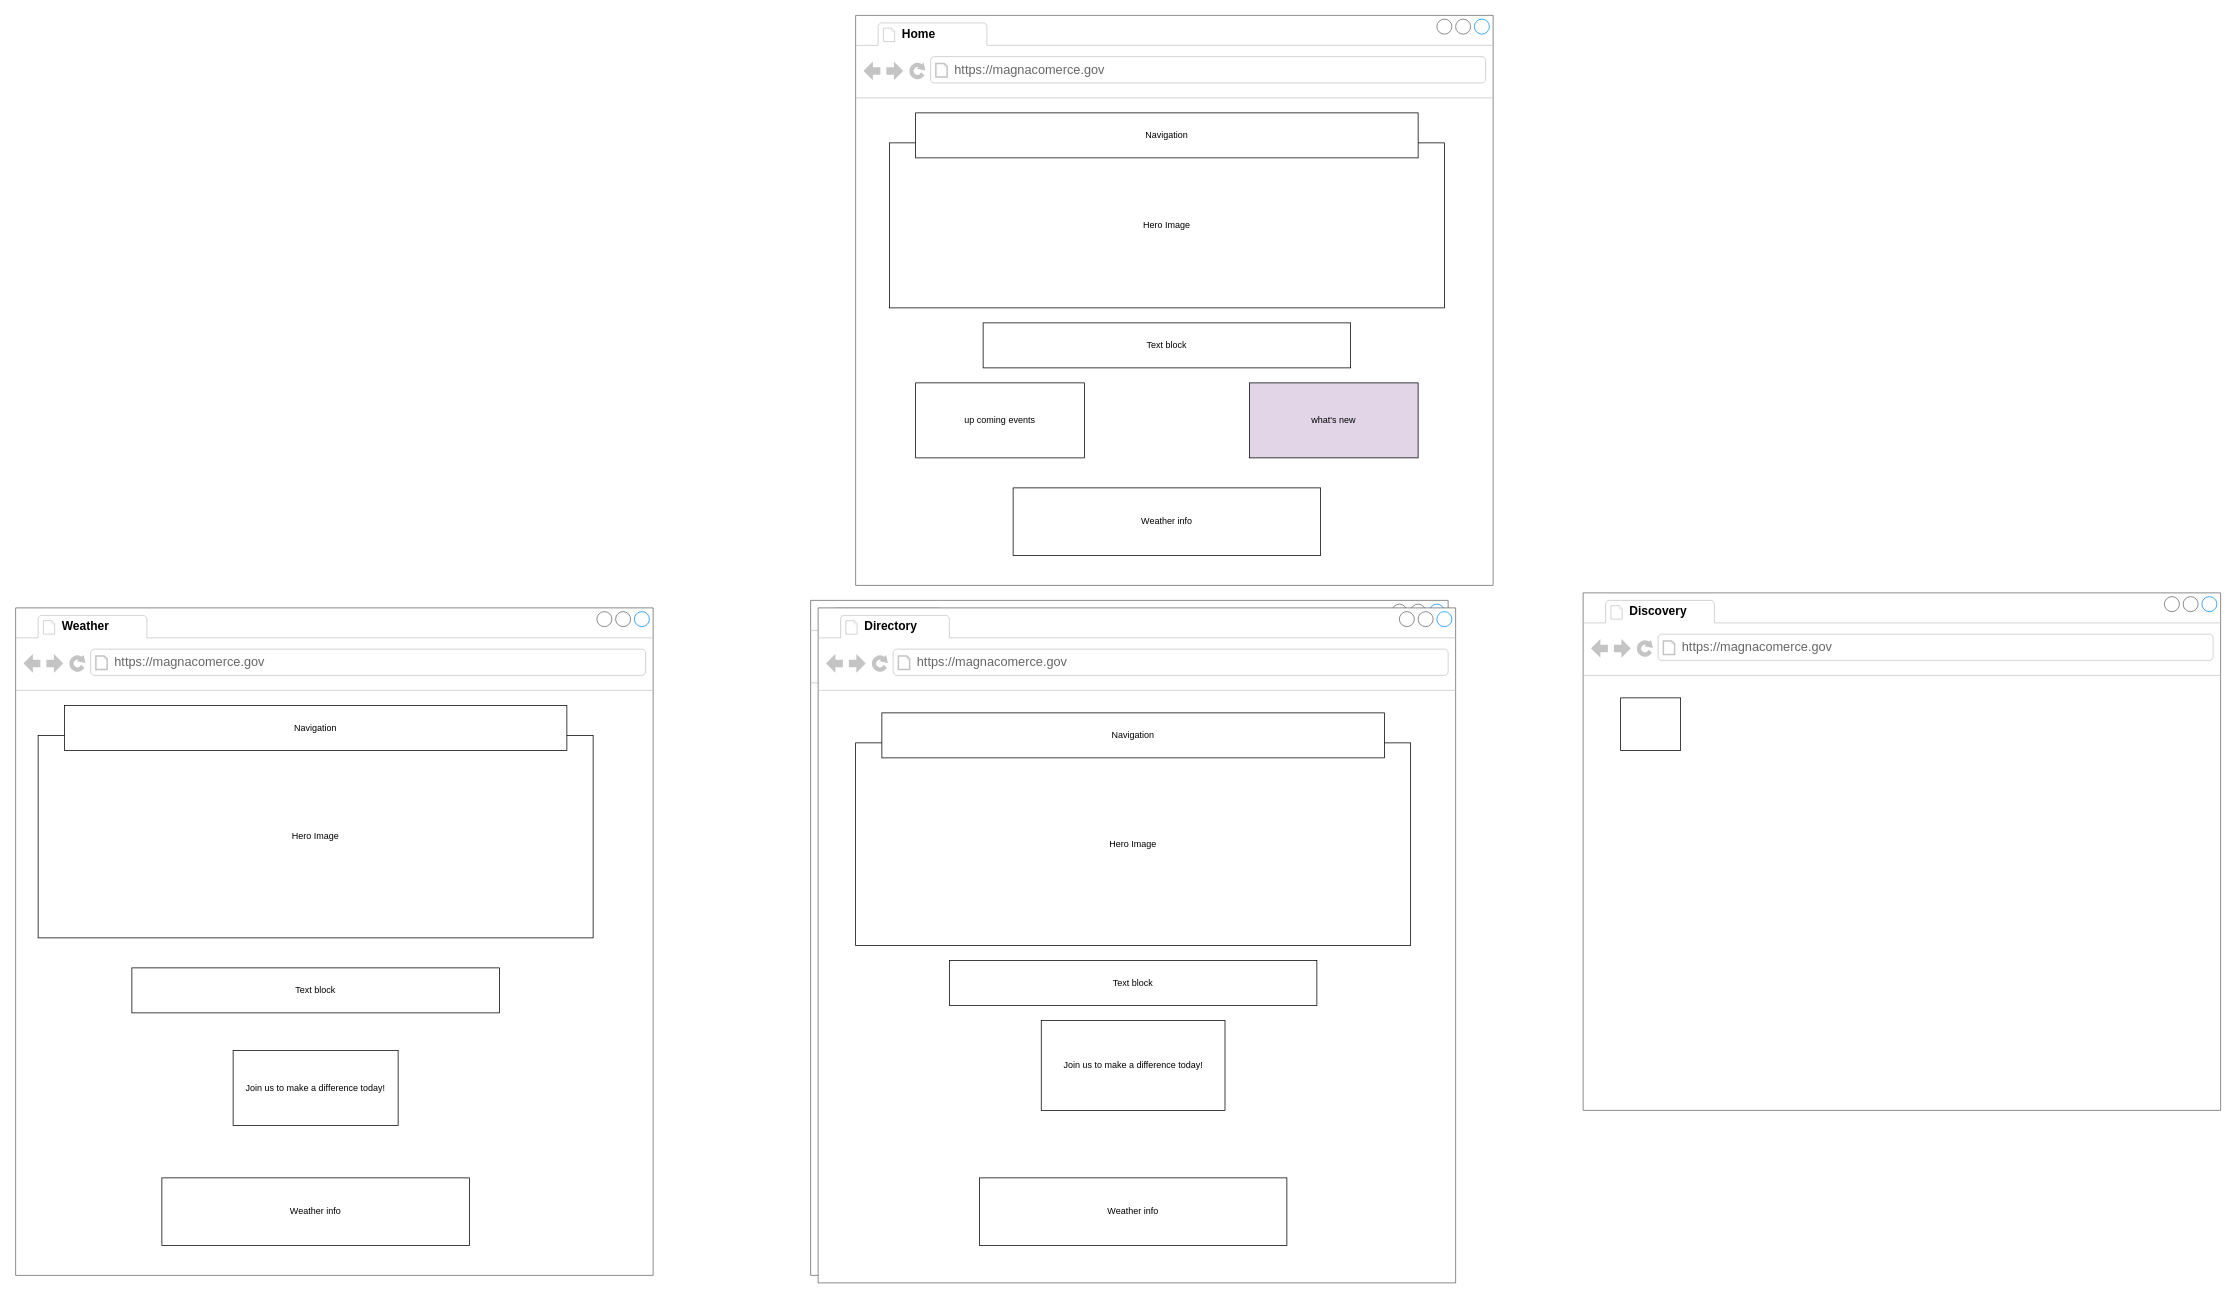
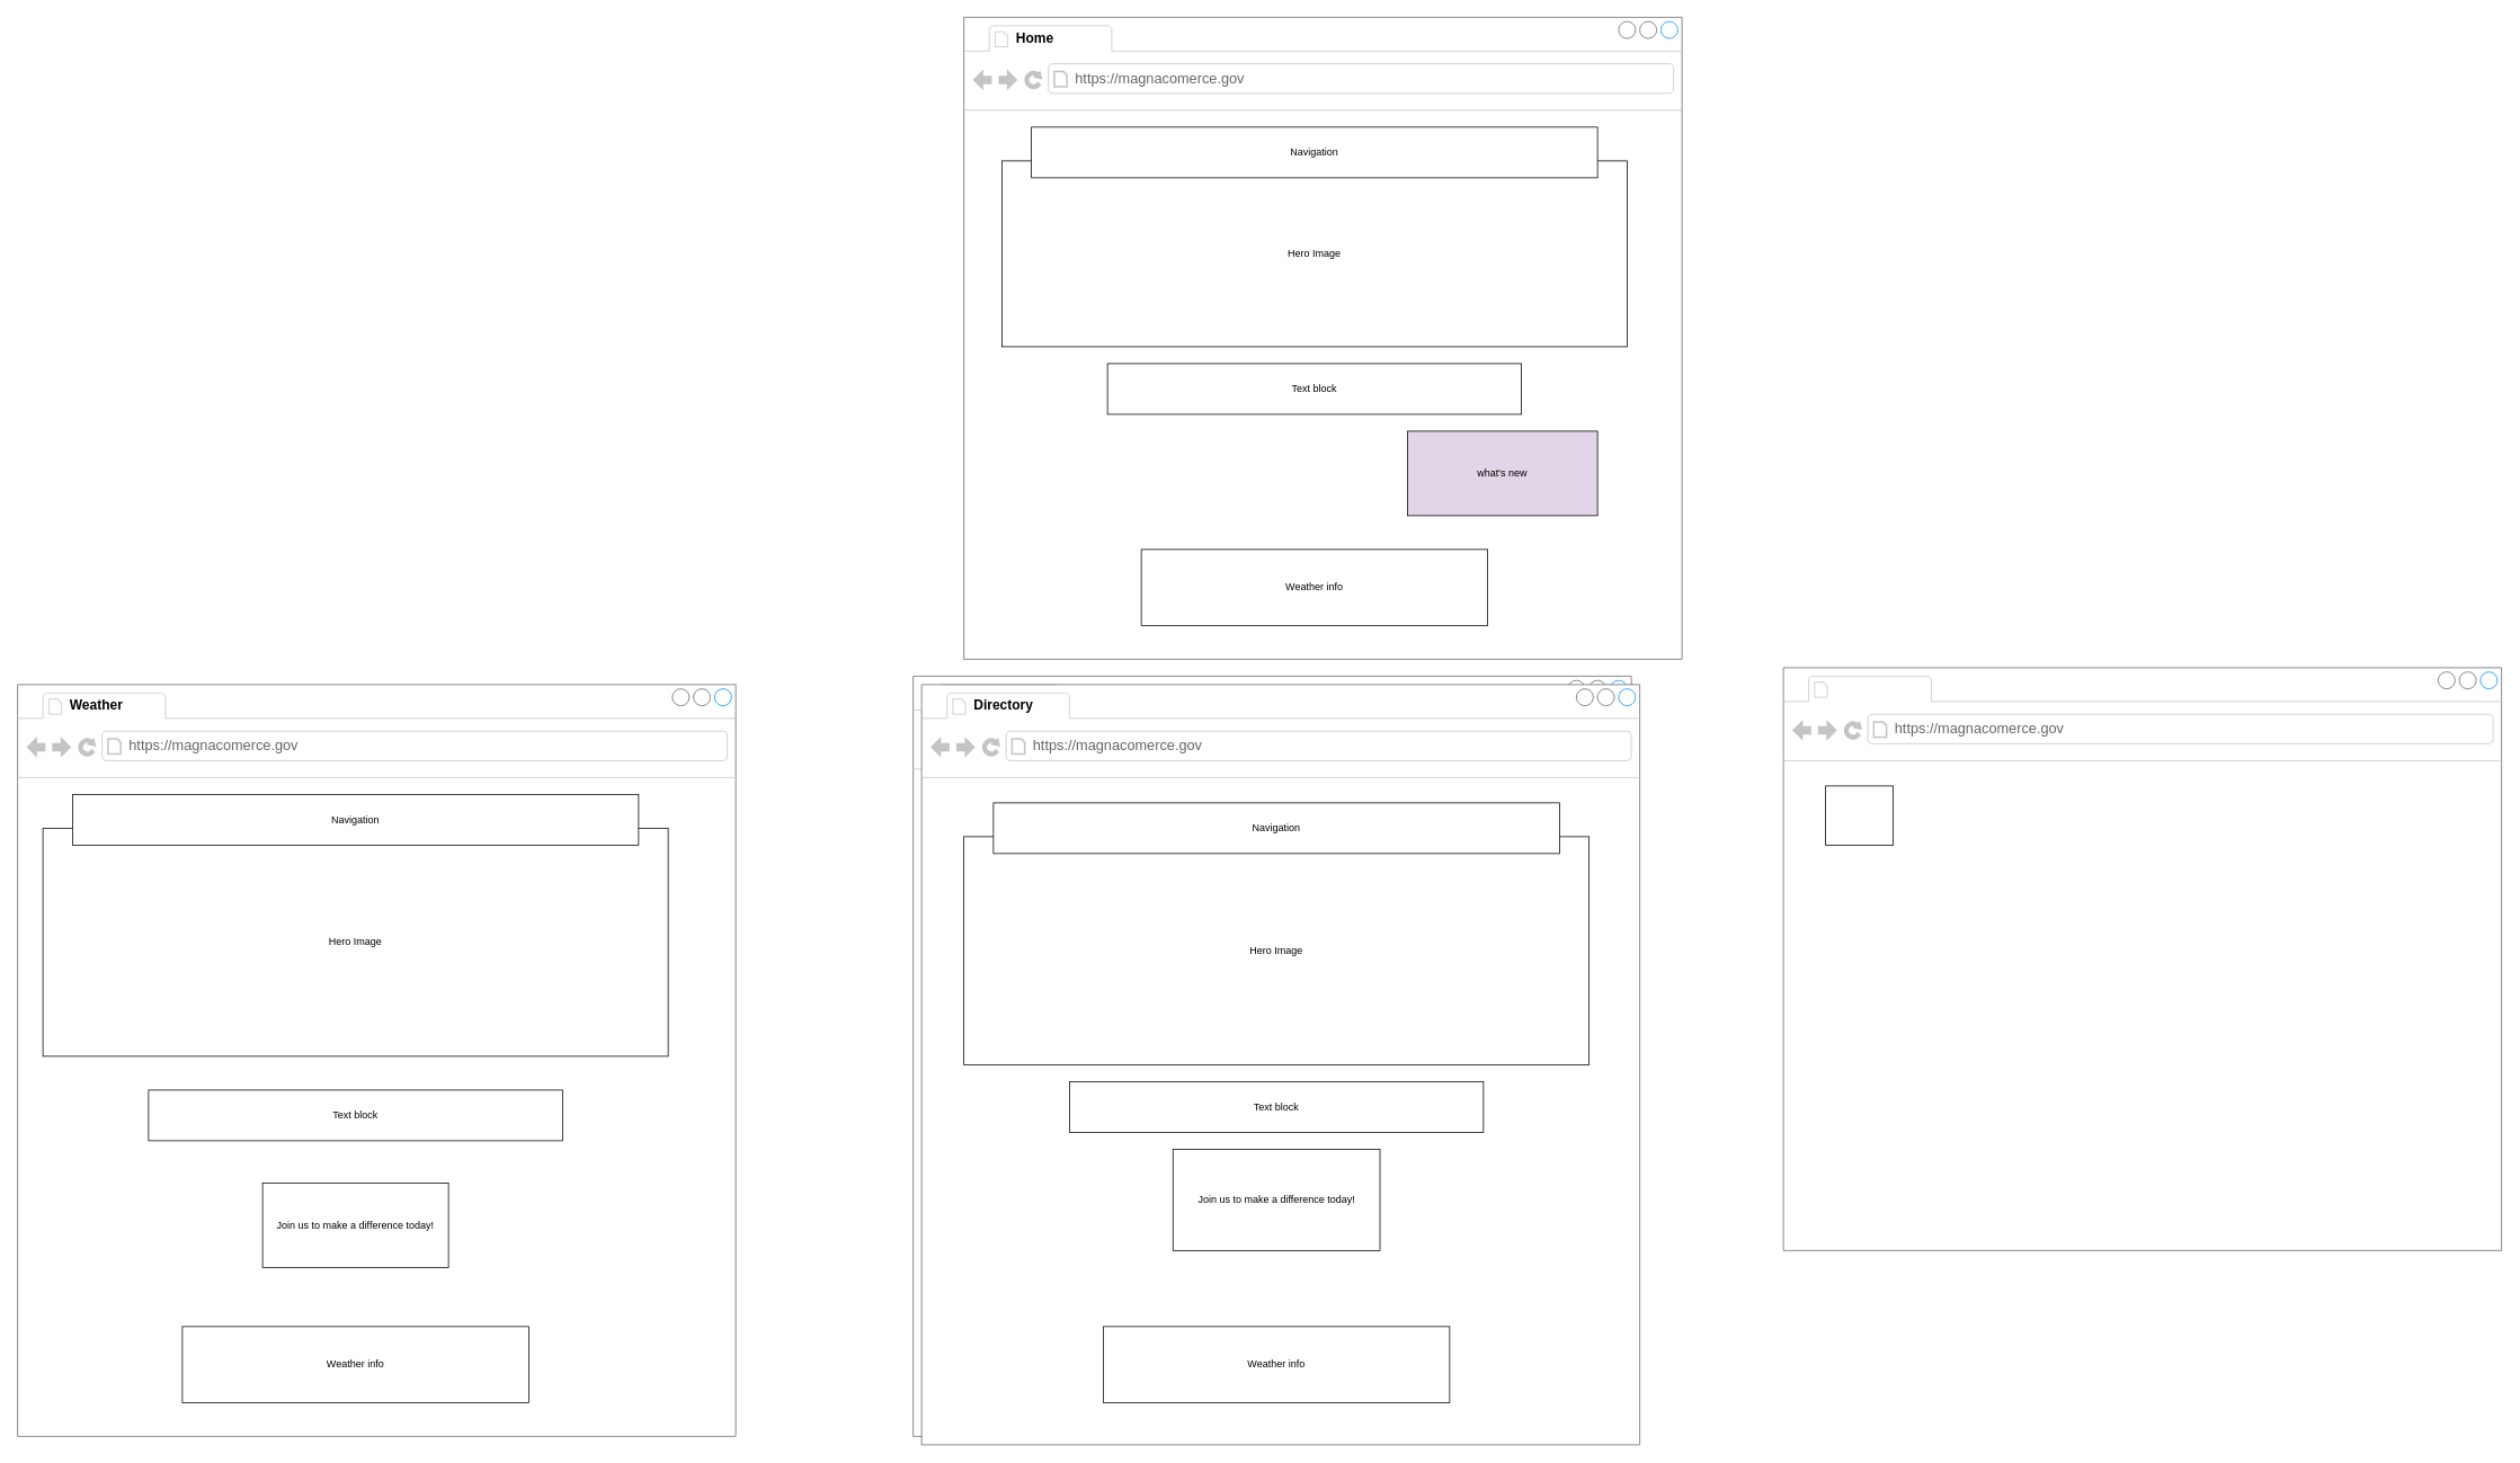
  <mxCell id="0" />
  <mxCell id="1" parent="0" />
  <mxCell id="2" value="" style="strokeWidth=1;shadow=0;dashed=0;align=center;html=1;shape=mxgraph.mockup.containers.browserWindow;rSize=0;strokeColor=#666666;strokeColor2=#008cff;strokeColor3=#c4c4c4;mainText=,;recursiveResize=0;" parent="1" vertex="1"><mxGeometry width="850" height="760" as="geometry" x="1140" y="20" /></mxCell>
  <mxCell id="3" value="&lt;strong style=&quot;color: rgb(0, 0, 0); font-family: Montserrat, Helvetica, sans-serif; font-size: 16px;&quot;&gt;Home&lt;/strong&gt;&amp;nbsp;" style="strokeWidth=1;shadow=0;dashed=0;align=center;html=1;shape=mxgraph.mockup.containers.anchor;fontSize=17;fontColor=#666666;align=left;whiteSpace=wrap;" parent="2" vertex="1"><mxGeometry x="60" y="12" width="165" height="26" as="geometry" /></mxCell>
  <mxCell id="4" value="https://magnacomerce.gov" style="strokeWidth=1;shadow=0;dashed=0;align=center;html=1;shape=mxgraph.mockup.containers.anchor;rSize=0;fontSize=17;fontColor=#666666;align=left;" parent="2" vertex="1"><mxGeometry x="130" y="60" width="250" height="26" as="geometry" /></mxCell>
  <mxCell id="5" value="Hero Image" style="rounded=0;whiteSpace=wrap;html=1;" parent="2" vertex="1"><mxGeometry x="45" y="170" width="740" height="220" as="geometry" /></mxCell>
  <mxCell id="6" value="Navigation" style="rounded=0;whiteSpace=wrap;html=1;" parent="2" vertex="1"><mxGeometry x="80" y="130" width="670" height="60" as="geometry" /></mxCell>
- <mxCell id="7" value="up coming events" style="rounded=0;whiteSpace=wrap;html=1;" vertex="1" parent="2"><mxGeometry x="80" y="490" width="225" height="100" as="geometry" /></mxCell>
  <mxCell id="8" value="what's new" style="rounded=0;whiteSpace=wrap;html=1;fillColor=#e1d5e7;" vertex="1" parent="2"><mxGeometry x="525" y="490" width="225" height="100" as="geometry" /></mxCell>
  <mxCell id="9" value="Weather info" style="rounded=0;whiteSpace=wrap;html=1;" vertex="1" parent="2"><mxGeometry x="210" y="630" width="410" height="90" as="geometry" /></mxCell>
  <mxCell id="10" value="Text block" style="rounded=0;whiteSpace=wrap;html=1;" vertex="1" parent="2"><mxGeometry x="170" y="410" width="490" height="60" as="geometry" /></mxCell>
  <mxCell id="11" value="" style="strokeWidth=1;shadow=0;dashed=0;align=center;html=1;shape=mxgraph.mockup.containers.browserWindow;rSize=0;strokeColor=#666666;strokeColor2=#008cff;strokeColor3=#c4c4c4;mainText=,;recursiveResize=0;" parent="1" vertex="1"><mxGeometry x="2110" y="790" width="850" height="690" as="geometry" /></mxCell>
- <mxCell id="12" value="&lt;font face=&quot;Montserrat, Helvetica, sans-serif&quot; color=&quot;#000000&quot;&gt;&lt;span style=&quot;font-size: 16px;&quot;&gt;&lt;b&gt;Discovery&lt;/b&gt;&lt;/span&gt;&lt;/font&gt;" style="strokeWidth=1;shadow=0;dashed=0;align=center;html=1;shape=mxgraph.mockup.containers.anchor;fontSize=17;fontColor=#666666;align=left;whiteSpace=wrap;" parent="11" vertex="1"><mxGeometry x="60" y="12" width="110" height="26" as="geometry" /></mxCell>
  <mxCell id="13" value="https://magnacomerce.gov" style="strokeWidth=1;shadow=0;dashed=0;align=center;html=1;shape=mxgraph.mockup.containers.anchor;rSize=0;fontSize=17;fontColor=#666666;align=left;" parent="11" vertex="1"><mxGeometry x="130" y="60" width="250" height="26" as="geometry" /></mxCell>
  <mxCell id="14" value="" style="rounded=0;whiteSpace=wrap;html=1;" parent="11" vertex="1"><mxGeometry x="50" y="140" width="80" height="70" as="geometry" /></mxCell>
  <mxCell id="15" value="" style="strokeWidth=1;shadow=0;dashed=0;align=center;html=1;shape=mxgraph.mockup.containers.browserWindow;rSize=0;strokeColor=#666666;strokeColor2=#008cff;strokeColor3=#c4c4c4;mainText=,;recursiveResize=0;" parent="1" vertex="1"><mxGeometry x="1080" y="800" width="850" height="900" as="geometry" /></mxCell>
  <mxCell id="16" value="&lt;font face=&quot;Montserrat, Helvetica, sans-serif&quot; color=&quot;#000000&quot;&gt;&lt;span style=&quot;font-size: 16px;&quot;&gt;&lt;b&gt;Directory&lt;/b&gt;&lt;/span&gt;&lt;/font&gt;" style="strokeWidth=1;shadow=0;dashed=0;align=center;html=1;shape=mxgraph.mockup.containers.anchor;fontSize=17;fontColor=#666666;align=left;whiteSpace=wrap;" parent="15" vertex="1"><mxGeometry x="60" y="12" width="110" height="26" as="geometry" /></mxCell>
  <mxCell id="17" value="https://magnacomerce.gov" style="strokeWidth=1;shadow=0;dashed=0;align=center;html=1;shape=mxgraph.mockup.containers.anchor;rSize=0;fontSize=17;fontColor=#666666;align=left;" parent="15" vertex="1"><mxGeometry x="130" y="60" width="250" height="26" as="geometry" /></mxCell>
  <mxCell id="18" value="Hero Image" style="rounded=0;whiteSpace=wrap;html=1;" vertex="1" parent="15"><mxGeometry x="50" y="180" width="740" height="270" as="geometry" /></mxCell>
  <mxCell id="19" value="Navigation" style="rounded=0;whiteSpace=wrap;html=1;" vertex="1" parent="15"><mxGeometry x="85" y="140" width="670" height="60" as="geometry" /></mxCell>
  <mxCell id="20" value="Join us to make a difference today!" style="rounded=0;whiteSpace=wrap;html=1;" vertex="1" parent="15"><mxGeometry x="297.5" y="550" width="245" height="120" as="geometry" /></mxCell>
  <mxCell id="21" value="Weather info" style="rounded=0;whiteSpace=wrap;html=1;" vertex="1" parent="15"><mxGeometry x="215" y="760" width="410" height="90" as="geometry" /></mxCell>
  <mxCell id="22" value="Text block" style="rounded=0;whiteSpace=wrap;html=1;" vertex="1" parent="15"><mxGeometry x="175" y="470" width="490" height="60" as="geometry" /></mxCell>
  <mxCell id="23" value="" style="strokeWidth=1;shadow=0;dashed=0;align=center;html=1;shape=mxgraph.mockup.containers.browserWindow;rSize=0;strokeColor=#666666;strokeColor2=#008cff;strokeColor3=#c4c4c4;mainText=,;recursiveResize=0;" parent="1" vertex="1"><mxGeometry x="20" y="810" width="850" height="890" as="geometry" /></mxCell>
  <mxCell id="24" value="&lt;font face=&quot;Montserrat, Helvetica, sans-serif&quot; color=&quot;#000000&quot;&gt;&lt;span style=&quot;font-size: 16px;&quot;&gt;&lt;b&gt;Weather&lt;/b&gt;&lt;/span&gt;&lt;/font&gt;" style="strokeWidth=1;shadow=0;dashed=0;align=center;html=1;shape=mxgraph.mockup.containers.anchor;fontSize=17;fontColor=#666666;align=left;whiteSpace=wrap;" parent="23" vertex="1"><mxGeometry x="60" y="12" width="110" height="26" as="geometry" /></mxCell>
  <mxCell id="25" value="https://magnacomerce.gov" style="strokeWidth=1;shadow=0;dashed=0;align=center;html=1;shape=mxgraph.mockup.containers.anchor;rSize=0;fontSize=17;fontColor=#666666;align=left;" parent="23" vertex="1"><mxGeometry x="130" y="60" width="250" height="26" as="geometry" /></mxCell>
  <mxCell id="26" value="Hero Image" style="rounded=0;whiteSpace=wrap;html=1;" vertex="1" parent="23"><mxGeometry x="30" y="170" width="740" height="270" as="geometry" /></mxCell>
  <mxCell id="27" value="Navigation" style="rounded=0;whiteSpace=wrap;html=1;" vertex="1" parent="23"><mxGeometry x="65" y="130" width="670" height="60" as="geometry" /></mxCell>
  <mxCell id="28" value="Join us to make a difference today!" style="rounded=0;whiteSpace=wrap;html=1;" vertex="1" parent="23"><mxGeometry x="290" y="590" width="220" height="100" as="geometry" /></mxCell>
  <mxCell id="29" value="Weather info" style="rounded=0;whiteSpace=wrap;html=1;" vertex="1" parent="23"><mxGeometry x="195" y="760" width="410" height="90" as="geometry" /></mxCell>
  <mxCell id="30" value="Text block" style="rounded=0;whiteSpace=wrap;html=1;" vertex="1" parent="23"><mxGeometry x="155" y="480" width="490" height="60" as="geometry" /></mxCell>
  <mxCell id="31" value="" style="strokeWidth=1;shadow=0;dashed=0;align=center;html=1;shape=mxgraph.mockup.containers.browserWindow;rSize=0;strokeColor=#666666;strokeColor2=#008cff;strokeColor3=#c4c4c4;mainText=,;recursiveResize=0;" vertex="1" parent="1"><mxGeometry x="1090" y="810" width="850" height="900" as="geometry" /></mxCell>
  <mxCell id="32" value="&lt;font face=&quot;Montserrat, Helvetica, sans-serif&quot; color=&quot;#000000&quot;&gt;&lt;span style=&quot;font-size: 16px;&quot;&gt;&lt;b&gt;Directory&lt;/b&gt;&lt;/span&gt;&lt;/font&gt;" style="strokeWidth=1;shadow=0;dashed=0;align=center;html=1;shape=mxgraph.mockup.containers.anchor;fontSize=17;fontColor=#666666;align=left;whiteSpace=wrap;" vertex="1" parent="31"><mxGeometry x="60" y="12" width="110" height="26" as="geometry" /></mxCell>
  <mxCell id="33" value="https://magnacomerce.gov" style="strokeWidth=1;shadow=0;dashed=0;align=center;html=1;shape=mxgraph.mockup.containers.anchor;rSize=0;fontSize=17;fontColor=#666666;align=left;" vertex="1" parent="31"><mxGeometry x="130" y="60" width="250" height="26" as="geometry" /></mxCell>
  <mxCell id="34" value="Hero Image" style="rounded=0;whiteSpace=wrap;html=1;" vertex="1" parent="31"><mxGeometry x="50" y="180" width="740" height="270" as="geometry" /></mxCell>
  <mxCell id="35" value="Navigation" style="rounded=0;whiteSpace=wrap;html=1;" vertex="1" parent="31"><mxGeometry x="85" y="140" width="670" height="60" as="geometry" /></mxCell>
  <mxCell id="36" value="Join us to make a difference today!" style="rounded=0;whiteSpace=wrap;html=1;" vertex="1" parent="31"><mxGeometry x="297.5" y="550" width="245" height="120" as="geometry" /></mxCell>
  <mxCell id="37" value="Weather info" style="rounded=0;whiteSpace=wrap;html=1;" vertex="1" parent="31"><mxGeometry x="215" y="760" width="410" height="90" as="geometry" /></mxCell>
  <mxCell id="38" value="Text block" style="rounded=0;whiteSpace=wrap;html=1;" vertex="1" parent="31"><mxGeometry x="175" y="470" width="490" height="60" as="geometry" /></mxCell>
